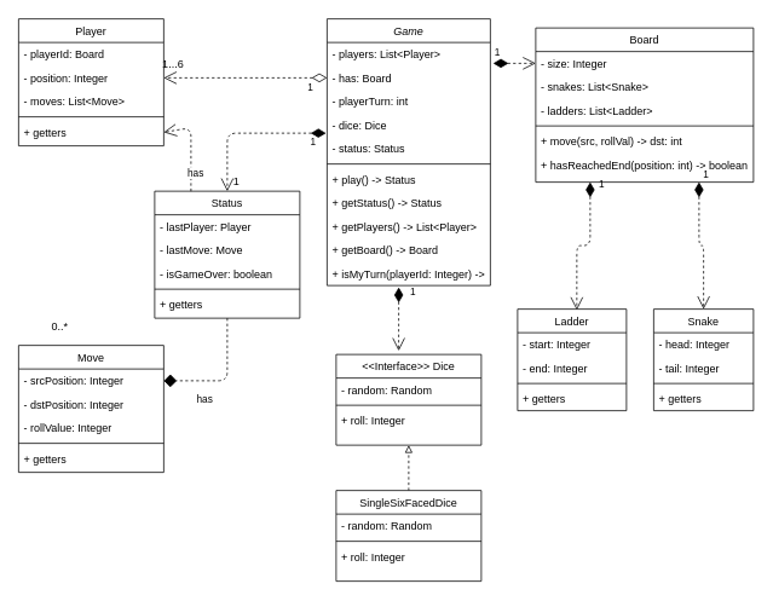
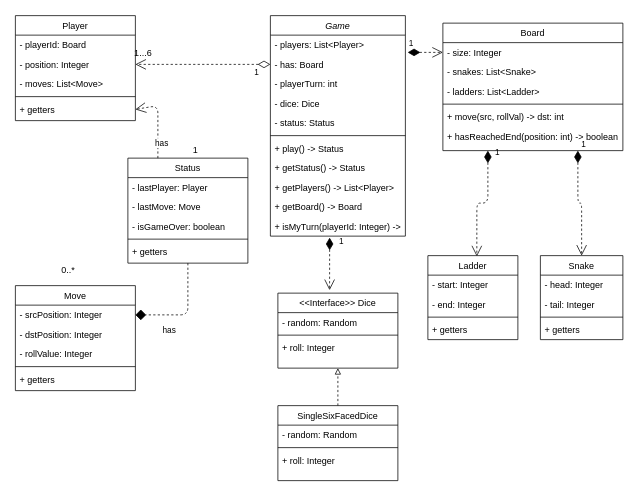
  <mxCell id="0" />
  <mxCell id="1" parent="0" />
  <mxCell id="2" style="edgeStyle=orthogonalEdgeStyle;rounded=0;orthogonalLoop=1;jettySize=auto;html=1;entryX=0.5;entryY=1;entryDx=0;entryDy=0;endArrow=block;endFill=0;dashed=1;" parent="1" source="65" target="61" edge="1"><mxGeometry relative="1" as="geometry" /></mxCell>
  <mxCell id="3" value="1" style="endArrow=open;html=1;endSize=12;startArrow=diamondThin;startSize=14;startFill=0;edgeStyle=orthogonalEdgeStyle;align=left;verticalAlign=bottom;dashed=1;strokeWidth=1;exitX=0;exitY=0.5;exitDx=0;exitDy=0;entryX=1;entryY=0.5;entryDx=0;entryDy=0;" parent="1" source="51" target="22" edge="1"><mxGeometry x="-0.75" y="20" relative="1" as="geometry"><mxPoint x="350" y="130" as="sourcePoint" /><mxPoint x="190" y="130" as="targetPoint" /><mxPoint as="offset" /></mxGeometry></mxCell>
  <mxCell id="4" value="1" style="endArrow=open;html=1;endSize=12;startArrow=diamondThin;startSize=14;startFill=1;edgeStyle=orthogonalEdgeStyle;align=left;verticalAlign=bottom;dashed=1;strokeWidth=1;exitX=1.017;exitY=0.885;exitDx=0;exitDy=0;exitPerimeter=0;entryX=0;entryY=0.5;entryDx=0;entryDy=0;" parent="1" edge="1" target="33" source="50"><mxGeometry x="-1" y="3" relative="1" as="geometry"><mxPoint x="550" y="70" as="sourcePoint" /><mxPoint x="690" y="70" as="targetPoint" /></mxGeometry></mxCell>
  <mxCell id="5" value="1" style="endArrow=open;html=1;endSize=12;startArrow=diamondThin;startSize=14;startFill=1;edgeStyle=orthogonalEdgeStyle;align=left;verticalAlign=bottom;dashed=1;strokeWidth=1;exitX=0.75;exitY=1;exitDx=0;exitDy=0;entryX=0.5;entryY=0;entryDx=0;entryDy=0;" parent="1" source="32" target="44" edge="1"><mxGeometry x="-1" y="3" relative="1" as="geometry"><mxPoint x="700" y="240" as="sourcePoint" /><mxPoint x="860" y="240" as="targetPoint" /></mxGeometry></mxCell>
  <mxCell id="6" value="1" style="endArrow=open;html=1;endSize=12;startArrow=diamondThin;startSize=14;startFill=1;edgeStyle=orthogonalEdgeStyle;align=left;verticalAlign=bottom;dashed=1;strokeWidth=1;exitX=0.25;exitY=1;exitDx=0;exitDy=0;entryX=0.544;entryY=0.009;entryDx=0;entryDy=0;entryPerimeter=0;" parent="1" source="32" target="39" edge="1"><mxGeometry x="-0.864" y="8" relative="1" as="geometry"><mxPoint x="825" y="200" as="sourcePoint" /><mxPoint x="940" y="330" as="targetPoint" /><mxPoint as="offset" /></mxGeometry></mxCell>
  <mxCell id="7" value="Status" style="swimlane;fontStyle=0;align=center;verticalAlign=top;childLayout=stackLayout;horizontal=1;startSize=26;horizontalStack=0;resizeParent=1;resizeLast=0;collapsible=1;marginBottom=0;rounded=0;shadow=0;strokeWidth=1;" parent="1" vertex="1"><mxGeometry x="170" y="210" width="160" height="140" as="geometry"><mxRectangle x="130" y="380" width="160" height="26" as="alternateBounds" /></mxGeometry></mxCell>
  <mxCell id="8" value="- lastPlayer: Player" style="text;align=left;verticalAlign=top;spacingLeft=4;spacingRight=4;overflow=hidden;rotatable=0;points=[[0,0.5],[1,0.5]];portConstraint=eastwest;" parent="7" vertex="1"><mxGeometry y="26" width="160" height="26" as="geometry" /></mxCell>
  <mxCell id="9" value="- lastMove: Move" style="text;align=left;verticalAlign=top;spacingLeft=4;spacingRight=4;overflow=hidden;rotatable=0;points=[[0,0.5],[1,0.5]];portConstraint=eastwest;rounded=0;shadow=0;html=0;" parent="7" vertex="1"><mxGeometry y="52" width="160" height="26" as="geometry" /></mxCell>
  <mxCell id="10" value="- isGameOver: boolean" style="text;align=left;verticalAlign=top;spacingLeft=4;spacingRight=4;overflow=hidden;rotatable=0;points=[[0,0.5],[1,0.5]];portConstraint=eastwest;rounded=0;shadow=0;html=0;" parent="7" vertex="1"><mxGeometry y="78" width="160" height="26" as="geometry" /></mxCell>
  <mxCell id="11" value="" style="line;html=1;strokeWidth=1;align=left;verticalAlign=middle;spacingTop=-1;spacingLeft=3;spacingRight=3;rotatable=0;labelPosition=right;points=[];portConstraint=eastwest;" parent="7" vertex="1"><mxGeometry y="104" width="160" height="8" as="geometry" /></mxCell>
  <mxCell id="12" value="+ getters" style="text;align=left;verticalAlign=top;spacingLeft=4;spacingRight=4;overflow=hidden;rotatable=0;points=[[0,0.5],[1,0.5]];portConstraint=eastwest;fontStyle=0" parent="7" vertex="1"><mxGeometry y="112" width="160" height="26" as="geometry" /></mxCell>
- <mxCell id="13" value="1" style="endArrow=open;html=1;endSize=12;startArrow=diamondThin;startSize=14;startFill=1;edgeStyle=orthogonalEdgeStyle;align=left;verticalAlign=bottom;dashed=1;strokeWidth=1;exitX=-0.006;exitY=-0.154;exitDx=0;exitDy=0;exitPerimeter=0;entryX=0.5;entryY=0;entryDx=0;entryDy=0;" parent="1" source="54" target="7" edge="1"><mxGeometry x="0.486" y="90" relative="1" as="geometry"><mxPoint x="560" y="80" as="sourcePoint" /><mxPoint x="700" y="80" as="targetPoint" /><mxPoint as="offset" /></mxGeometry></mxCell>
  <mxCell id="14" value="1...6" style="text;html=1;align=center;verticalAlign=middle;resizable=0;points=[];autosize=1;" parent="1" vertex="1"><mxGeometry x="170" y="60" width="40" height="20" as="geometry" /></mxCell>
  <mxCell id="15" value="1" style="text;html=1;align=center;verticalAlign=middle;resizable=0;points=[];autosize=1;" parent="1" vertex="1"><mxGeometry x="250" y="190" width="20" height="20" as="geometry" /></mxCell>
- <mxCell id="16" value="0..*" style="text;html=1;align=center;verticalAlign=middle;resizable=0;points=[];autosize=1;" parent="1" vertex="1"><mxGeometry x="50" y="350" width="30" height="20" as="geometry" /></mxCell>
+ <mxCell id="16" value="0..*" style="text;html=1;align=center;verticalAlign=middle;resizable=0;points=[];autosize=1;" parent="1" vertex="1"><mxGeometry x="75" y="350" width="30" height="20" as="geometry" /></mxCell>
  <mxCell id="17" value="has" style="endArrow=diamond;endSize=12;dashed=1;html=1;strokeWidth=1;exitX=0.5;exitY=1;exitDx=0;exitDy=0;entryX=1;entryY=0.5;entryDx=0;entryDy=0;" parent="1" source="7" target="27" edge="1"><mxGeometry x="-0.074" y="-15" width="160" relative="1" as="geometry"><mxPoint x="220" y="420" as="sourcePoint" /><mxPoint x="380" y="420" as="targetPoint" /><Array as="points"><mxPoint x="250" y="419" /></Array><mxPoint x="-10" y="26" as="offset" /></mxGeometry></mxCell>
  <mxCell id="18" value="has" style="endArrow=open;endSize=12;dashed=1;html=1;strokeWidth=1;exitX=0.25;exitY=0;exitDx=0;exitDy=0;entryX=1;entryY=0.5;entryDx=0;entryDy=0;" parent="1" source="7" target="25" edge="1"><mxGeometry x="-0.074" y="-15" width="160" relative="1" as="geometry"><mxPoint x="260" y="360" as="sourcePoint" /><mxPoint x="180" y="429" as="targetPoint" /><Array as="points"><mxPoint x="210" y="140" /></Array><mxPoint x="-10" y="26" as="offset" /></mxGeometry></mxCell>
  <mxCell id="19" value="1" style="endArrow=open;html=1;endSize=12;startArrow=diamondThin;startSize=14;startFill=1;edgeStyle=orthogonalEdgeStyle;align=left;verticalAlign=bottom;dashed=1;strokeWidth=1;exitX=0.439;exitY=1.077;exitDx=0;exitDy=0;exitPerimeter=0;entryX=0.431;entryY=-0.04;entryDx=0;entryDy=0;entryPerimeter=0;" parent="1" source="60" target="61" edge="1"><mxGeometry x="-0.6" y="11" relative="1" as="geometry"><mxPoint x="390" y="350" as="sourcePoint" /><mxPoint x="449" y="380" as="targetPoint" /><Array as="points"><mxPoint x="439" y="316" /><mxPoint x="439" y="386" /></Array><mxPoint as="offset" /></mxGeometry></mxCell>
  <mxCell id="20" value="Player" style="swimlane;fontStyle=0;align=center;verticalAlign=top;childLayout=stackLayout;horizontal=1;startSize=26;horizontalStack=0;resizeParent=1;resizeLast=0;collapsible=1;marginBottom=0;rounded=0;shadow=0;strokeWidth=1;" parent="1" vertex="1"><mxGeometry x="20" y="20" width="160" height="140" as="geometry"><mxRectangle x="130" y="380" width="160" height="26" as="alternateBounds" /></mxGeometry></mxCell>
  <mxCell id="21" value="- playerId: Board" style="text;align=left;verticalAlign=top;spacingLeft=4;spacingRight=4;overflow=hidden;rotatable=0;points=[[0,0.5],[1,0.5]];portConstraint=eastwest;" parent="20" vertex="1"><mxGeometry y="26" width="160" height="26" as="geometry" /></mxCell>
  <mxCell id="22" value="- position: Integer" style="text;align=left;verticalAlign=top;spacingLeft=4;spacingRight=4;overflow=hidden;rotatable=0;points=[[0,0.5],[1,0.5]];portConstraint=eastwest;rounded=0;shadow=0;html=0;" parent="20" vertex="1"><mxGeometry y="52" width="160" height="26" as="geometry" /></mxCell>
  <mxCell id="23" value="- moves: List&lt;Move&gt;" style="text;align=left;verticalAlign=top;spacingLeft=4;spacingRight=4;overflow=hidden;rotatable=0;points=[[0,0.5],[1,0.5]];portConstraint=eastwest;rounded=0;shadow=0;html=0;" parent="20" vertex="1"><mxGeometry y="78" width="160" height="26" as="geometry" /></mxCell>
  <mxCell id="24" value="" style="line;html=1;strokeWidth=1;align=left;verticalAlign=middle;spacingTop=-1;spacingLeft=3;spacingRight=3;rotatable=0;labelPosition=right;points=[];portConstraint=eastwest;" parent="20" vertex="1"><mxGeometry y="104" width="160" height="8" as="geometry" /></mxCell>
  <mxCell id="25" value="+ getters" style="text;align=left;verticalAlign=top;spacingLeft=4;spacingRight=4;overflow=hidden;rotatable=0;points=[[0,0.5],[1,0.5]];portConstraint=eastwest;fontStyle=0" parent="20" vertex="1"><mxGeometry y="112" width="160" height="26" as="geometry" /></mxCell>
  <mxCell id="26" value="Move" style="swimlane;fontStyle=0;align=center;verticalAlign=top;childLayout=stackLayout;horizontal=1;startSize=26;horizontalStack=0;resizeParent=1;resizeLast=0;collapsible=1;marginBottom=0;rounded=0;shadow=0;strokeWidth=1;" parent="1" vertex="1"><mxGeometry x="20" y="380" width="160" height="140" as="geometry"><mxRectangle x="130" y="380" width="160" height="26" as="alternateBounds" /></mxGeometry></mxCell>
  <mxCell id="27" value="- srcPosition: Integer" style="text;align=left;verticalAlign=top;spacingLeft=4;spacingRight=4;overflow=hidden;rotatable=0;points=[[0,0.5],[1,0.5]];portConstraint=eastwest;" parent="26" vertex="1"><mxGeometry y="26" width="160" height="26" as="geometry" /></mxCell>
  <mxCell id="28" value="- dstPosition: Integer" style="text;align=left;verticalAlign=top;spacingLeft=4;spacingRight=4;overflow=hidden;rotatable=0;points=[[0,0.5],[1,0.5]];portConstraint=eastwest;rounded=0;shadow=0;html=0;" parent="26" vertex="1"><mxGeometry y="52" width="160" height="26" as="geometry" /></mxCell>
  <mxCell id="29" value="- rollValue: Integer" style="text;align=left;verticalAlign=top;spacingLeft=4;spacingRight=4;overflow=hidden;rotatable=0;points=[[0,0.5],[1,0.5]];portConstraint=eastwest;rounded=0;shadow=0;html=0;" parent="26" vertex="1"><mxGeometry y="78" width="160" height="26" as="geometry" /></mxCell>
  <mxCell id="30" value="" style="line;html=1;strokeWidth=1;align=left;verticalAlign=middle;spacingTop=-1;spacingLeft=3;spacingRight=3;rotatable=0;labelPosition=right;points=[];portConstraint=eastwest;" parent="26" vertex="1"><mxGeometry y="104" width="160" height="8" as="geometry" /></mxCell>
  <mxCell id="31" value="+ getters" style="text;align=left;verticalAlign=top;spacingLeft=4;spacingRight=4;overflow=hidden;rotatable=0;points=[[0,0.5],[1,0.5]];portConstraint=eastwest;fontStyle=0" parent="26" vertex="1"><mxGeometry y="112" width="160" height="26" as="geometry" /></mxCell>
  <mxCell id="32" value="Board" style="swimlane;fontStyle=0;align=center;verticalAlign=top;childLayout=stackLayout;horizontal=1;startSize=26;horizontalStack=0;resizeParent=1;resizeLast=0;collapsible=1;marginBottom=0;rounded=0;shadow=0;strokeWidth=1;" parent="1" vertex="1"><mxGeometry x="590" y="30" width="240" height="170" as="geometry"><mxRectangle x="550" y="140" width="160" height="26" as="alternateBounds" /></mxGeometry></mxCell>
  <mxCell id="33" value="- size: Integer" style="text;align=left;verticalAlign=top;spacingLeft=4;spacingRight=4;overflow=hidden;rotatable=0;points=[[0,0.5],[1,0.5]];portConstraint=eastwest;" parent="32" vertex="1"><mxGeometry y="26" width="240" height="26" as="geometry" /></mxCell>
  <mxCell id="34" value="- snakes: List&lt;Snake&gt;" style="text;align=left;verticalAlign=top;spacingLeft=4;spacingRight=4;overflow=hidden;rotatable=0;points=[[0,0.5],[1,0.5]];portConstraint=eastwest;rounded=0;shadow=0;html=0;" parent="32" vertex="1"><mxGeometry y="52" width="240" height="26" as="geometry" /></mxCell>
  <mxCell id="35" value="- ladders: List&lt;Ladder&gt;" style="text;align=left;verticalAlign=top;spacingLeft=4;spacingRight=4;overflow=hidden;rotatable=0;points=[[0,0.5],[1,0.5]];portConstraint=eastwest;rounded=0;shadow=0;html=0;" parent="32" vertex="1"><mxGeometry y="78" width="240" height="26" as="geometry" /></mxCell>
  <mxCell id="36" value="" style="line;html=1;strokeWidth=1;align=left;verticalAlign=middle;spacingTop=-1;spacingLeft=3;spacingRight=3;rotatable=0;labelPosition=right;points=[];portConstraint=eastwest;" parent="32" vertex="1"><mxGeometry y="104" width="240" height="8" as="geometry" /></mxCell>
  <mxCell id="37" value="+ move(src, rollVal) -&gt; dst: int" style="text;align=left;verticalAlign=top;spacingLeft=4;spacingRight=4;overflow=hidden;rotatable=0;points=[[0,0.5],[1,0.5]];portConstraint=eastwest;" parent="32" vertex="1"><mxGeometry y="112" width="240" height="26" as="geometry" /></mxCell>
  <mxCell id="38" value="+ hasReachedEnd(position: int) -&gt; boolean" style="text;align=left;verticalAlign=top;spacingLeft=4;spacingRight=4;overflow=hidden;rotatable=0;points=[[0,0.5],[1,0.5]];portConstraint=eastwest;" parent="32" vertex="1"><mxGeometry y="138" width="240" height="26" as="geometry" /></mxCell>
  <mxCell id="39" value="Ladder" style="swimlane;fontStyle=0;align=center;verticalAlign=top;childLayout=stackLayout;horizontal=1;startSize=26;horizontalStack=0;resizeParent=1;resizeLast=0;collapsible=1;marginBottom=0;rounded=0;shadow=0;strokeWidth=1;" parent="1" vertex="1"><mxGeometry x="570" y="340" width="120" height="112" as="geometry"><mxRectangle x="130" y="380" width="160" height="26" as="alternateBounds" /></mxGeometry></mxCell>
  <mxCell id="40" value="- start: Integer" style="text;align=left;verticalAlign=top;spacingLeft=4;spacingRight=4;overflow=hidden;rotatable=0;points=[[0,0.5],[1,0.5]];portConstraint=eastwest;" parent="39" vertex="1"><mxGeometry y="26" width="120" height="26" as="geometry" /></mxCell>
  <mxCell id="41" value="- end: Integer" style="text;align=left;verticalAlign=top;spacingLeft=4;spacingRight=4;overflow=hidden;rotatable=0;points=[[0,0.5],[1,0.5]];portConstraint=eastwest;" parent="39" vertex="1"><mxGeometry y="52" width="120" height="26" as="geometry" /></mxCell>
  <mxCell id="42" value="" style="line;html=1;strokeWidth=1;align=left;verticalAlign=middle;spacingTop=-1;spacingLeft=3;spacingRight=3;rotatable=0;labelPosition=right;points=[];portConstraint=eastwest;" parent="39" vertex="1"><mxGeometry y="78" width="120" height="8" as="geometry" /></mxCell>
  <mxCell id="43" value="+ getters" style="text;align=left;verticalAlign=top;spacingLeft=4;spacingRight=4;overflow=hidden;rotatable=0;points=[[0,0.5],[1,0.5]];portConstraint=eastwest;" parent="39" vertex="1"><mxGeometry y="86" width="120" height="26" as="geometry" /></mxCell>
  <mxCell id="44" value="Snake" style="swimlane;fontStyle=0;align=center;verticalAlign=top;childLayout=stackLayout;horizontal=1;startSize=26;horizontalStack=0;resizeParent=1;resizeLast=0;collapsible=1;marginBottom=0;rounded=0;shadow=0;strokeWidth=1;" parent="1" vertex="1"><mxGeometry x="720" y="340" width="110" height="112" as="geometry"><mxRectangle x="130" y="380" width="160" height="26" as="alternateBounds" /></mxGeometry></mxCell>
  <mxCell id="45" value="- head: Integer" style="text;align=left;verticalAlign=top;spacingLeft=4;spacingRight=4;overflow=hidden;rotatable=0;points=[[0,0.5],[1,0.5]];portConstraint=eastwest;" parent="44" vertex="1"><mxGeometry y="26" width="110" height="26" as="geometry" /></mxCell>
  <mxCell id="46" value="- tail: Integer" style="text;align=left;verticalAlign=top;spacingLeft=4;spacingRight=4;overflow=hidden;rotatable=0;points=[[0,0.5],[1,0.5]];portConstraint=eastwest;" parent="44" vertex="1"><mxGeometry y="52" width="110" height="26" as="geometry" /></mxCell>
  <mxCell id="47" value="" style="line;html=1;strokeWidth=1;align=left;verticalAlign=middle;spacingTop=-1;spacingLeft=3;spacingRight=3;rotatable=0;labelPosition=right;points=[];portConstraint=eastwest;" parent="44" vertex="1"><mxGeometry y="78" width="110" height="8" as="geometry" /></mxCell>
  <mxCell id="48" value="+ getters" style="text;align=left;verticalAlign=top;spacingLeft=4;spacingRight=4;overflow=hidden;rotatable=0;points=[[0,0.5],[1,0.5]];portConstraint=eastwest;" parent="44" vertex="1"><mxGeometry y="86" width="110" height="26" as="geometry" /></mxCell>
  <mxCell id="49" value="Game" style="swimlane;fontStyle=2;align=center;verticalAlign=top;childLayout=stackLayout;horizontal=1;startSize=26;horizontalStack=0;resizeParent=1;resizeLast=0;collapsible=1;marginBottom=0;rounded=0;shadow=0;strokeWidth=1;" parent="1" vertex="1"><mxGeometry x="360" y="20" width="180" height="294" as="geometry"><mxRectangle x="230" y="140" width="160" height="26" as="alternateBounds" /></mxGeometry></mxCell>
  <mxCell id="50" value="- players: List&lt;Player&gt;" style="text;align=left;verticalAlign=top;spacingLeft=4;spacingRight=4;overflow=hidden;rotatable=0;points=[[0,0.5],[1,0.5]];portConstraint=eastwest;" parent="49" vertex="1"><mxGeometry y="26" width="180" height="26" as="geometry" /></mxCell>
  <mxCell id="51" value="- has: Board" style="text;align=left;verticalAlign=top;spacingLeft=4;spacingRight=4;overflow=hidden;rotatable=0;points=[[0,0.5],[1,0.5]];portConstraint=eastwest;rounded=0;shadow=0;html=0;" parent="49" vertex="1"><mxGeometry y="52" width="180" height="26" as="geometry" /></mxCell>
  <mxCell id="52" value="- playerTurn: int" style="text;align=left;verticalAlign=top;spacingLeft=4;spacingRight=4;overflow=hidden;rotatable=0;points=[[0,0.5],[1,0.5]];portConstraint=eastwest;rounded=0;shadow=0;html=0;" parent="49" vertex="1"><mxGeometry y="78" width="180" height="26" as="geometry" /></mxCell>
  <mxCell id="53" value="- dice: Dice" style="text;align=left;verticalAlign=top;spacingLeft=4;spacingRight=4;overflow=hidden;rotatable=0;points=[[0,0.5],[1,0.5]];portConstraint=eastwest;rounded=0;shadow=0;html=0;" parent="49" vertex="1"><mxGeometry y="104" width="180" height="26" as="geometry" /></mxCell>
  <mxCell id="54" value="- status: Status" style="text;align=left;verticalAlign=top;spacingLeft=4;spacingRight=4;overflow=hidden;rotatable=0;points=[[0,0.5],[1,0.5]];portConstraint=eastwest;rounded=0;shadow=0;html=0;" parent="49" vertex="1"><mxGeometry y="130" width="180" height="26" as="geometry" /></mxCell>
  <mxCell id="55" value="" style="line;html=1;strokeWidth=1;align=left;verticalAlign=middle;spacingTop=-1;spacingLeft=3;spacingRight=3;rotatable=0;labelPosition=right;points=[];portConstraint=eastwest;" parent="49" vertex="1"><mxGeometry y="156" width="180" height="8" as="geometry" /></mxCell>
  <mxCell id="56" value="+ play() -&gt; Status" style="text;align=left;verticalAlign=top;spacingLeft=4;spacingRight=4;overflow=hidden;rotatable=0;points=[[0,0.5],[1,0.5]];portConstraint=eastwest;" parent="49" vertex="1"><mxGeometry y="164" width="180" height="26" as="geometry" /></mxCell>
  <mxCell id="57" value="+ getStatus() -&gt; Status" style="text;align=left;verticalAlign=top;spacingLeft=4;spacingRight=4;overflow=hidden;rotatable=0;points=[[0,0.5],[1,0.5]];portConstraint=eastwest;" parent="49" vertex="1"><mxGeometry y="190" width="180" height="26" as="geometry" /></mxCell>
  <mxCell id="58" value="+ getPlayers() -&gt; List&lt;Player&gt;" style="text;align=left;verticalAlign=top;spacingLeft=4;spacingRight=4;overflow=hidden;rotatable=0;points=[[0,0.5],[1,0.5]];portConstraint=eastwest;" parent="49" vertex="1"><mxGeometry y="216" width="180" height="26" as="geometry" /></mxCell>
  <mxCell id="59" value="+ getBoard() -&gt; Board" style="text;align=left;verticalAlign=top;spacingLeft=4;spacingRight=4;overflow=hidden;rotatable=0;points=[[0,0.5],[1,0.5]];portConstraint=eastwest;" parent="49" vertex="1"><mxGeometry y="242" width="180" height="26" as="geometry" /></mxCell>
  <mxCell id="60" value="+ isMyTurn(playerId: Integer) -&gt; boolean" style="text;align=left;verticalAlign=top;spacingLeft=4;spacingRight=4;overflow=hidden;rotatable=0;points=[[0,0.5],[1,0.5]];portConstraint=eastwest;" parent="49" vertex="1"><mxGeometry y="268" width="180" height="26" as="geometry" /></mxCell>
  <mxCell id="61" value="&lt;&lt;Interface&gt;&gt; Dice" style="swimlane;fontStyle=0;align=center;verticalAlign=top;childLayout=stackLayout;horizontal=1;startSize=26;horizontalStack=0;resizeParent=1;resizeLast=0;collapsible=1;marginBottom=0;rounded=0;shadow=0;strokeWidth=1;" parent="1" vertex="1"><mxGeometry x="370" y="390" width="160" height="100" as="geometry"><mxRectangle x="130" y="380" width="160" height="26" as="alternateBounds" /></mxGeometry></mxCell>
  <mxCell id="62" value="- random: Random" style="text;align=left;verticalAlign=top;spacingLeft=4;spacingRight=4;overflow=hidden;rotatable=0;points=[[0,0.5],[1,0.5]];portConstraint=eastwest;" parent="61" vertex="1"><mxGeometry y="26" width="160" height="26" as="geometry" /></mxCell>
  <mxCell id="63" value="" style="line;html=1;strokeWidth=1;align=left;verticalAlign=middle;spacingTop=-1;spacingLeft=3;spacingRight=3;rotatable=0;labelPosition=right;points=[];portConstraint=eastwest;" parent="61" vertex="1"><mxGeometry y="52" width="160" height="8" as="geometry" /></mxCell>
  <mxCell id="64" value="+ roll: Integer" style="text;align=left;verticalAlign=top;spacingLeft=4;spacingRight=4;overflow=hidden;rotatable=0;points=[[0,0.5],[1,0.5]];portConstraint=eastwest;" parent="61" vertex="1"><mxGeometry y="60" width="160" height="26" as="geometry" /></mxCell>
  <mxCell id="65" value="SingleSixFacedDice" style="swimlane;fontStyle=0;align=center;verticalAlign=top;childLayout=stackLayout;horizontal=1;startSize=26;horizontalStack=0;resizeParent=1;resizeLast=0;collapsible=1;marginBottom=0;rounded=0;shadow=0;strokeWidth=1;" parent="1" vertex="1"><mxGeometry x="370" y="540" width="160" height="100" as="geometry"><mxRectangle x="130" y="380" width="160" height="26" as="alternateBounds" /></mxGeometry></mxCell>
  <mxCell id="66" value="- random: Random" style="text;align=left;verticalAlign=top;spacingLeft=4;spacingRight=4;overflow=hidden;rotatable=0;points=[[0,0.5],[1,0.5]];portConstraint=eastwest;" parent="65" vertex="1"><mxGeometry y="26" width="160" height="26" as="geometry" /></mxCell>
  <mxCell id="67" value="" style="line;html=1;strokeWidth=1;align=left;verticalAlign=middle;spacingTop=-1;spacingLeft=3;spacingRight=3;rotatable=0;labelPosition=right;points=[];portConstraint=eastwest;" parent="65" vertex="1"><mxGeometry y="52" width="160" height="8" as="geometry" /></mxCell>
  <mxCell id="68" value="+ roll: Integer" style="text;align=left;verticalAlign=top;spacingLeft=4;spacingRight=4;overflow=hidden;rotatable=0;points=[[0,0.5],[1,0.5]];portConstraint=eastwest;" parent="65" vertex="1"><mxGeometry y="60" width="160" height="26" as="geometry" /></mxCell>
